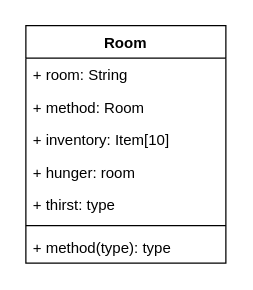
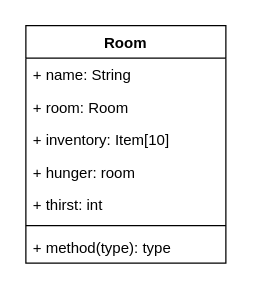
  <mxCell id="0" />
  <mxCell id="1" parent="0" />
  <mxCell id="2" value="Room" style="swimlane;fontStyle=1;align=center;verticalAlign=top;childLayout=stackLayout;horizontal=1;startSize=26;horizontalStack=0;resizeParent=1;resizeParentMax=0;resizeLast=0;collapsible=1;marginBottom=0;" vertex="1" parent="1"><mxGeometry x="20" y="20" width="160" height="190" as="geometry" /></mxCell>
- <mxCell id="3" value="+ room: String" style="text;strokeColor=none;fillColor=none;align=left;verticalAlign=top;spacingLeft=4;spacingRight=4;overflow=hidden;rotatable=0;points=[[0,0.5],[1,0.5]];portConstraint=eastwest;" vertex="1" parent="2"><mxGeometry y="26" width="160" height="26" as="geometry" /></mxCell>
- <mxCell id="4" value="+ method: Room" style="text;strokeColor=none;fillColor=none;align=left;verticalAlign=top;spacingLeft=4;spacingRight=4;overflow=hidden;rotatable=0;points=[[0,0.5],[1,0.5]];portConstraint=eastwest;" vertex="1" parent="2"><mxGeometry y="52" width="160" height="26" as="geometry" /></mxCell>
+ <mxCell id="3" value="+ name: String" style="text;strokeColor=none;fillColor=none;align=left;verticalAlign=top;spacingLeft=4;spacingRight=4;overflow=hidden;rotatable=0;points=[[0,0.5],[1,0.5]];portConstraint=eastwest;" vertex="1" parent="2"><mxGeometry y="26" width="160" height="26" as="geometry" /></mxCell>
+ <mxCell id="4" value="+ room: Room" style="text;strokeColor=none;fillColor=none;align=left;verticalAlign=top;spacingLeft=4;spacingRight=4;overflow=hidden;rotatable=0;points=[[0,0.5],[1,0.5]];portConstraint=eastwest;" vertex="1" parent="2"><mxGeometry y="52" width="160" height="26" as="geometry" /></mxCell>
  <mxCell id="5" value="+ inventory: Item[10]" style="text;strokeColor=none;fillColor=none;align=left;verticalAlign=top;spacingLeft=4;spacingRight=4;overflow=hidden;rotatable=0;points=[[0,0.5],[1,0.5]];portConstraint=eastwest;" vertex="1" parent="2"><mxGeometry y="78" width="160" height="26" as="geometry" /></mxCell>
  <mxCell id="6" value="+ hunger: room" style="text;strokeColor=none;fillColor=none;align=left;verticalAlign=top;spacingLeft=4;spacingRight=4;overflow=hidden;rotatable=0;points=[[0,0.5],[1,0.5]];portConstraint=eastwest;" vertex="1" parent="2"><mxGeometry y="104" width="160" height="26" as="geometry" /></mxCell>
- <mxCell id="7" value="+ thirst: type" style="text;strokeColor=none;fillColor=none;align=left;verticalAlign=top;spacingLeft=4;spacingRight=4;overflow=hidden;rotatable=0;points=[[0,0.5],[1,0.5]];portConstraint=eastwest;" vertex="1" parent="2"><mxGeometry y="130" width="160" height="26" as="geometry" /></mxCell>
+ <mxCell id="7" value="+ thirst: int" style="text;strokeColor=none;fillColor=none;align=left;verticalAlign=top;spacingLeft=4;spacingRight=4;overflow=hidden;rotatable=0;points=[[0,0.5],[1,0.5]];portConstraint=eastwest;" vertex="1" parent="2"><mxGeometry y="130" width="160" height="26" as="geometry" /></mxCell>
  <mxCell id="8" value="" style="line;strokeWidth=1;fillColor=none;align=left;verticalAlign=middle;spacingTop=-1;spacingLeft=3;spacingRight=3;rotatable=0;labelPosition=right;points=[];portConstraint=eastwest;" vertex="1" parent="2"><mxGeometry y="156" width="160" height="8" as="geometry" /></mxCell>
  <mxCell id="9" value="+ method(type): type" style="text;strokeColor=none;fillColor=none;align=left;verticalAlign=top;spacingLeft=4;spacingRight=4;overflow=hidden;rotatable=0;points=[[0,0.5],[1,0.5]];portConstraint=eastwest;" vertex="1" parent="2"><mxGeometry y="164" width="160" height="26" as="geometry" /></mxCell>
